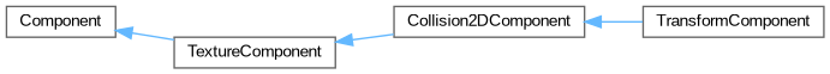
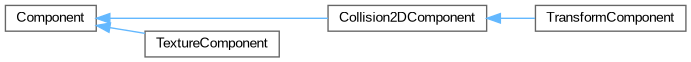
  digraph {
    fontname="Liberation Sans"
    rankdir=LR
    node [color=grey40 fillcolor=white fontname="Liberation Sans" fontsize=10 shape=box style=filled]
    edge [color=steelblue1 dir=back fontname="Liberation Sans" fontsize=10 labelfontname=Helvetica labelfontsize=10 style=solid]
    n1 [height=0.2 label=Component width=0.4]
    n2 [height=0.2 label=Collision2DComponent width=0.4]
    n3 [height=0.2 label=TextureComponent width=0.4]
    n4 [height=0.2 label=TransformComponent width=0.4]
-   n3 -> n2
+   n1 -> n2
    n1 -> n3
    n2 -> n4
  }
